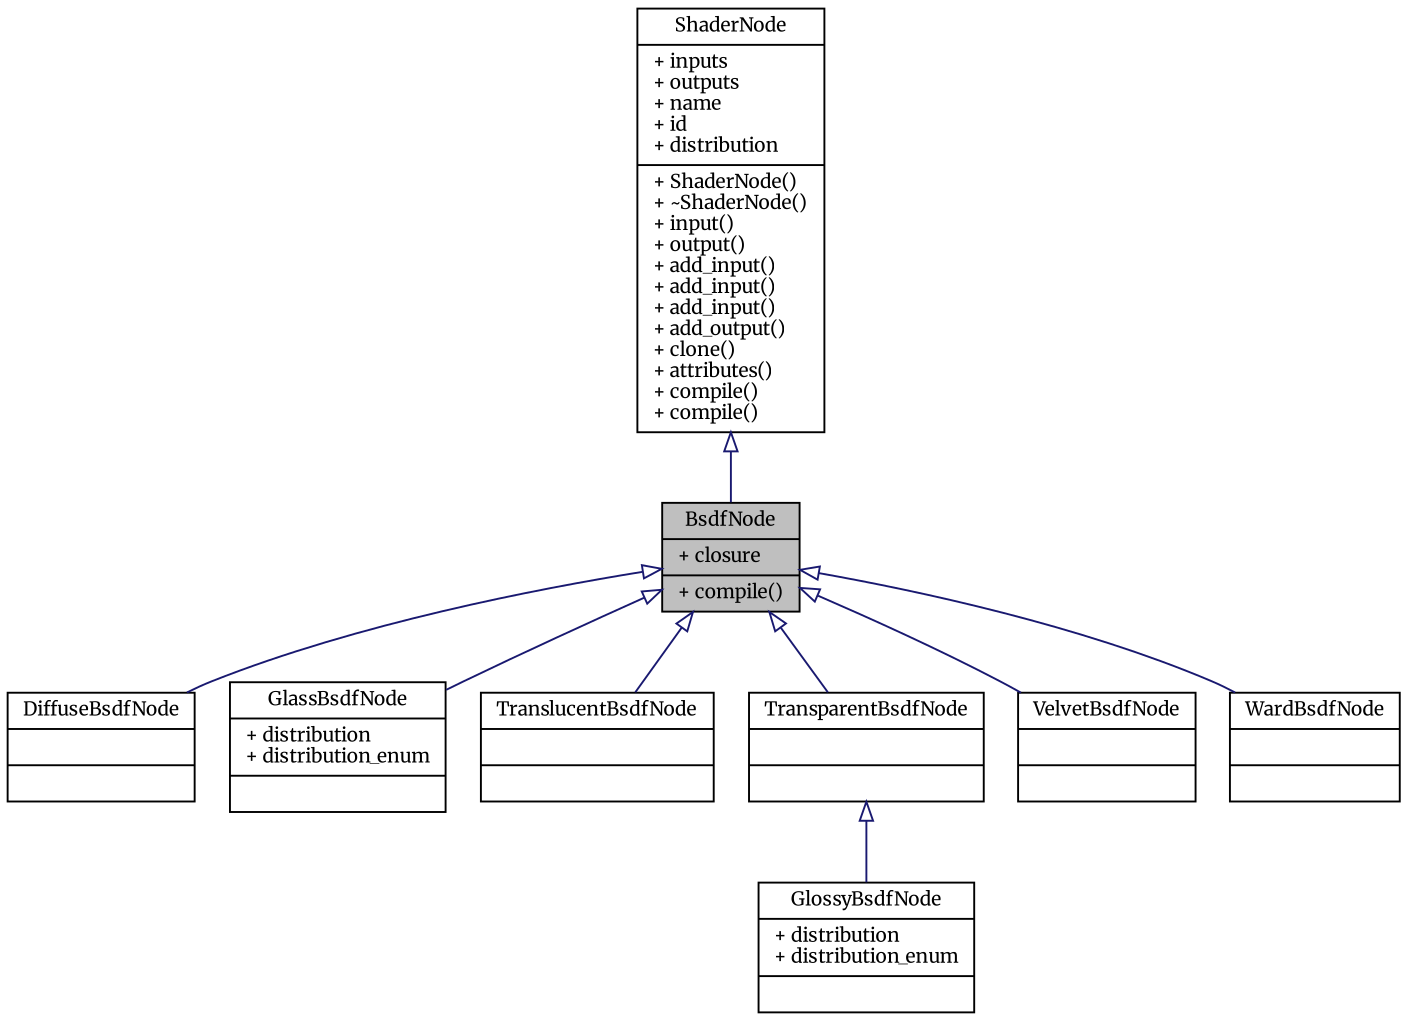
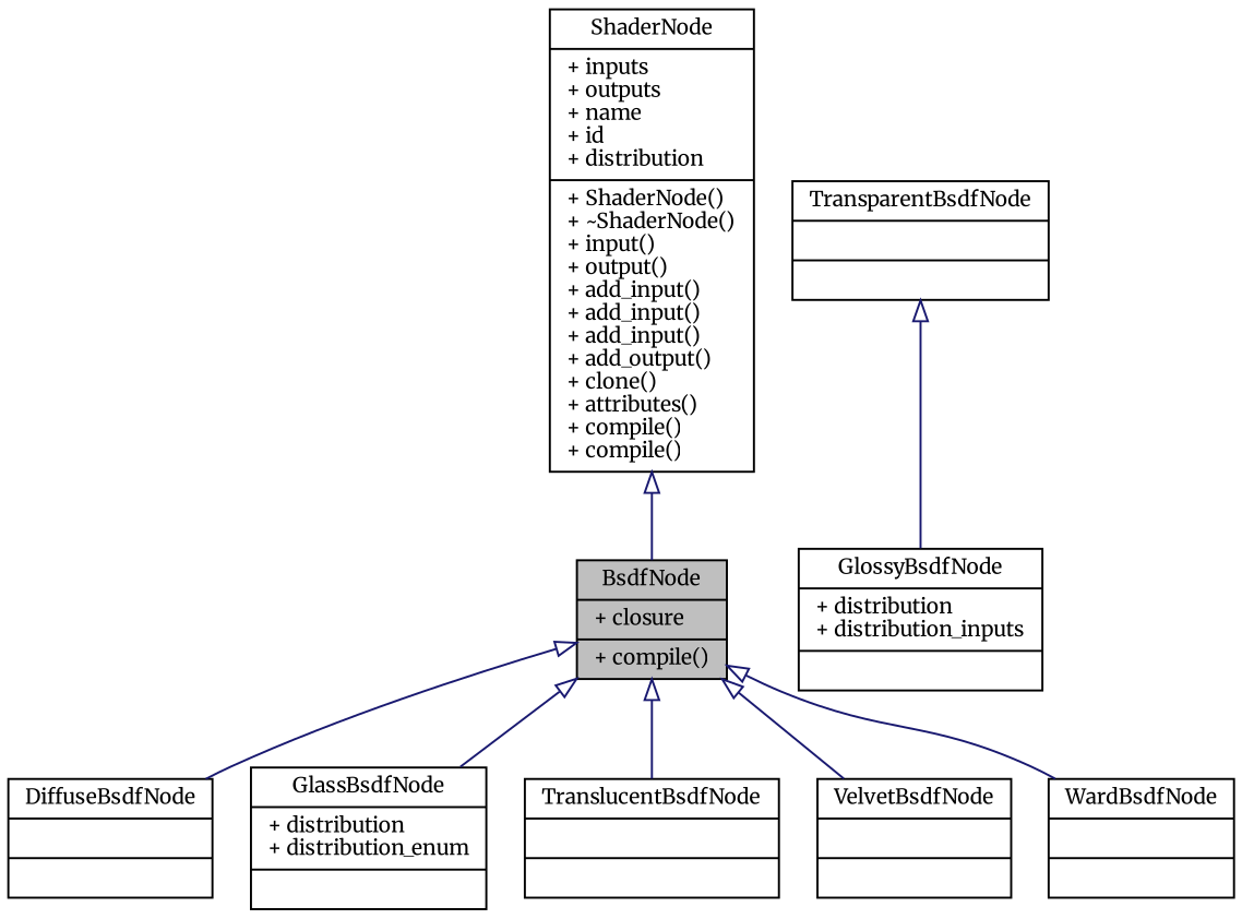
  digraph {
    fontname=Merriweather
    node [color=black fillcolor=white fontname=Merriweather fontsize=10 shape=record style=filled]
    edge [arrowtail=empty color=midnightblue dir=back fontname=Merriweather fontsize=10 labelfontname=Helvetica labelfontsize=10 style=solid]
    n1 [fillcolor=grey75 fontcolor=black height=0.2 label="{BsdfNode\n|+ closure\l|+ compile()\l}" width=0.4]
    n2 [height=0.2 label="{DiffuseBsdfNode\n||}" width=0.4]
    n3 [height=0.2 label="{GlassBsdfNode\n|+ distribution\l+ distribution_enum\l|}" width=0.4]
    n4 [height=0.2 label="{TranslucentBsdfNode\n||}" width=0.4]
    n5 [height=0.2 label="{TransparentBsdfNode\n||}" width=0.4]
    n6 [height=0.2 label="{VelvetBsdfNode\n||}" width=0.4]
    n7 [height=0.2 label="{WardBsdfNode\n||}" width=0.4]
-   n8 [height=0.2 label="{GlossyBsdfNode\n|+ distribution\l+ distribution_enum\l|}" width=0.4]
+   n8 [height=0.2 label="{GlossyBsdfNode\n|+ distribution\l+ distribution_inputs\l|}" width=0.4]
    n9 [height=0.2 label="{ShaderNode\n|+ inputs\l+ outputs\l+ name\l+ id\l+ distribution\l|+ ShaderNode()\l+ ~ShaderNode()\l+ input()\l+ output()\l+ add_input()\l+ add_input()\l+ add_input()\l+ add_output()\l+ clone()\l+ attributes()\l+ compile()\l+ compile()\l}" width=0.4]
    n1 -> n2
    n1 -> n3
    n1 -> n4
-   n1 -> n5
    n1 -> n6
    n1 -> n7
    n5 -> n8
    n9 -> n1
  }
